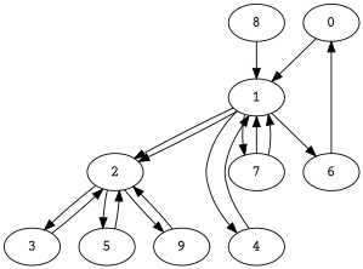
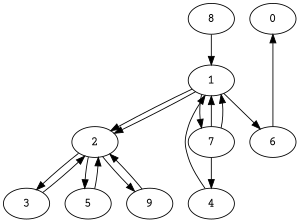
  digraph {
    fontname="Courier Prime"
    node [fontname="Courier Prime"]
    edge [fontname="Courier Prime"]
    0
    1
    2
    4
    6
    7
    3
    5
    9
    8
-   0 -> 1
    1 -> 2
    1 -> 2
-   1 -> 4
+   7 -> 4
    1 -> 6
    1 -> 7
    2 -> 3
    2 -> 5
    2 -> 9
    4 -> 1
    6 -> 0
    7 -> 1
    7 -> 1
    3 -> 2
    5 -> 2
    9 -> 2
    8 -> 1
  }
